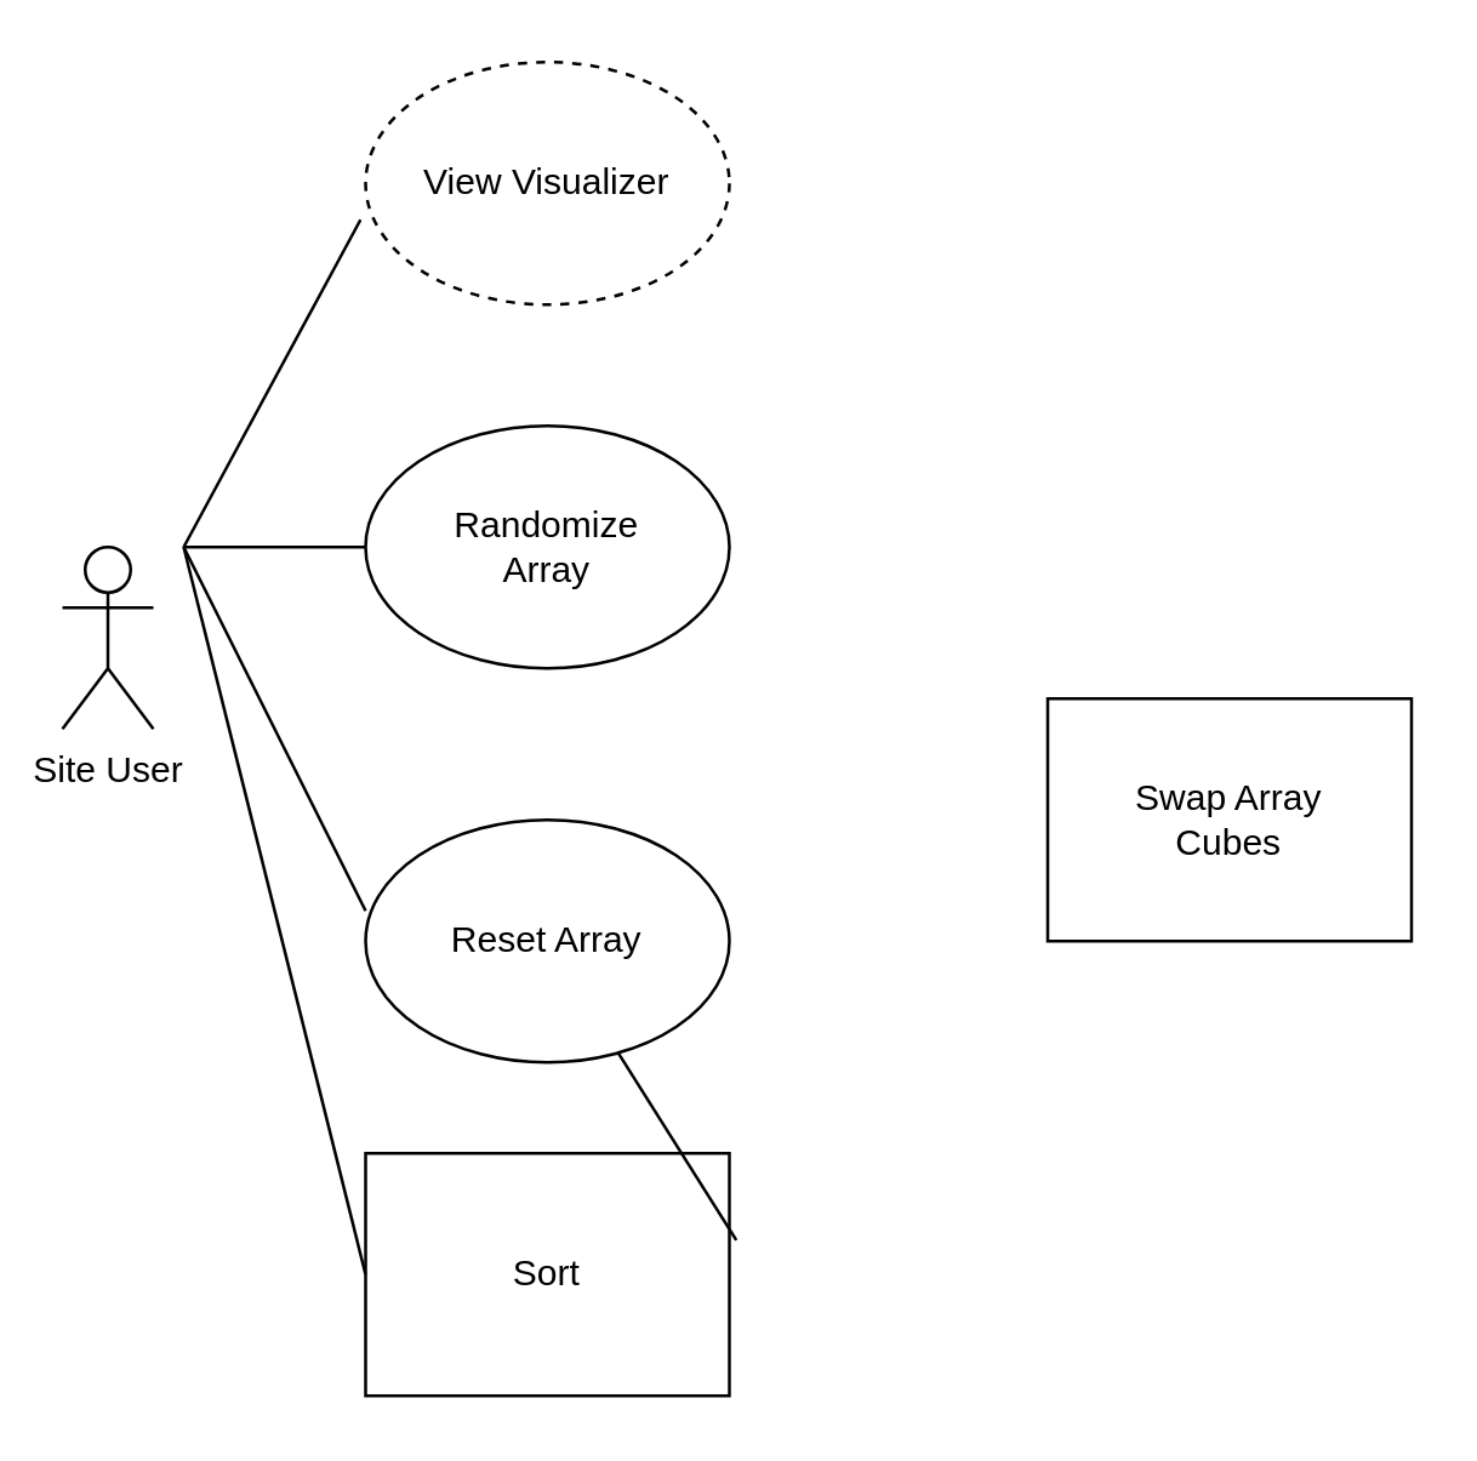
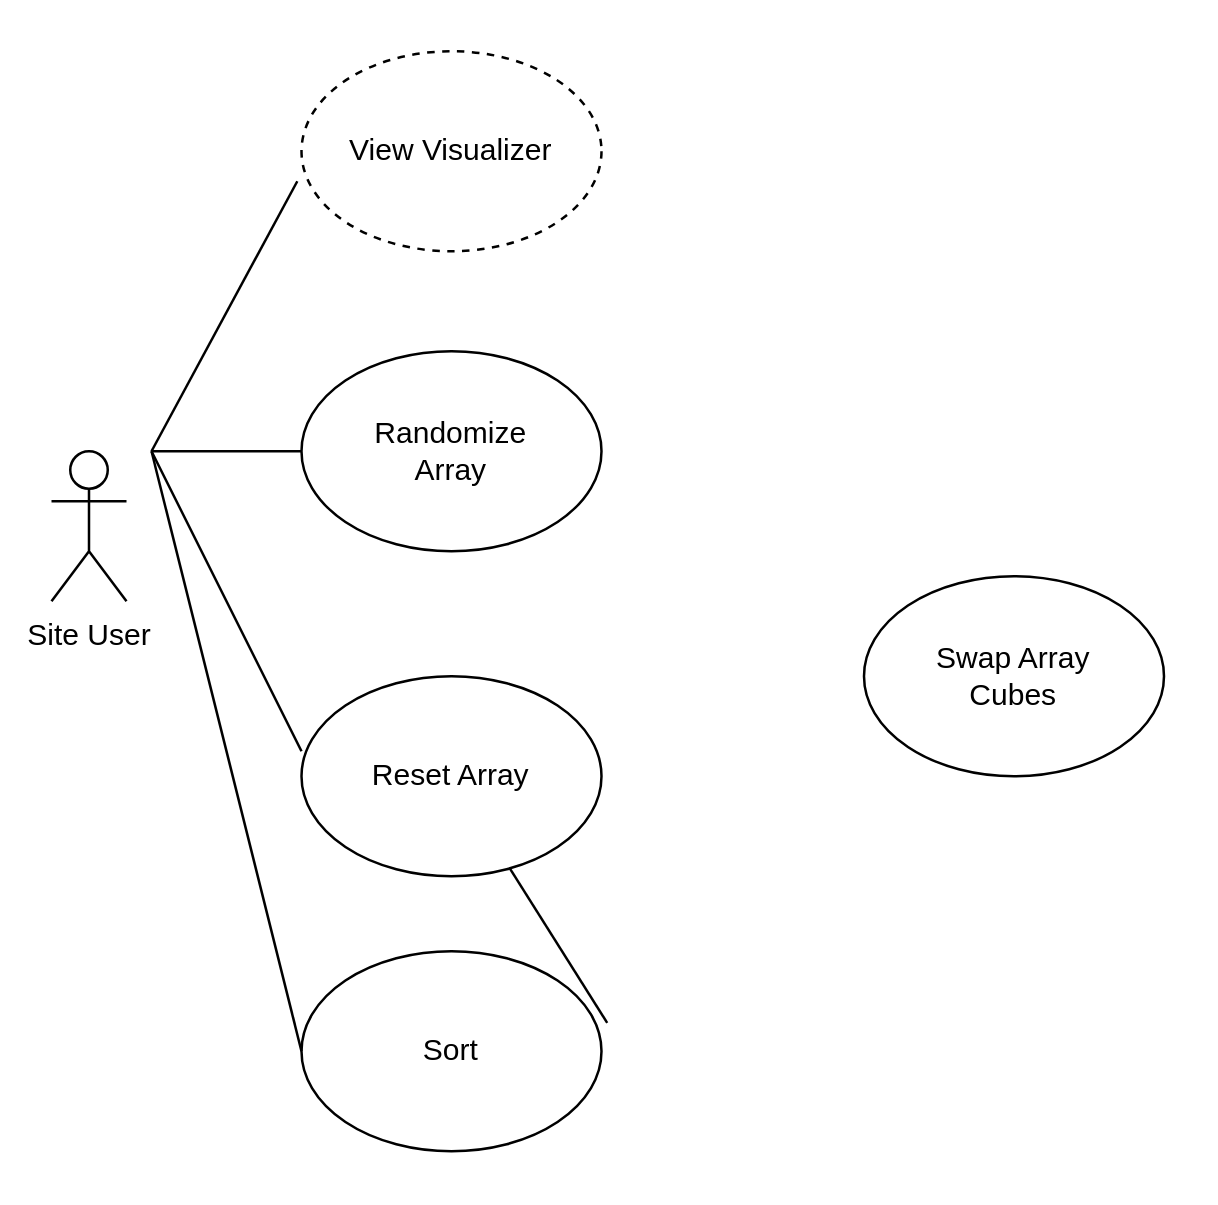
  <mxCell id="0" />
  <mxCell id="1" parent="0" />
  <mxCell id="2" value="Site User" style="shape=umlActor;verticalLabelPosition=bottom;verticalAlign=top;html=1;outlineConnect=0;" vertex="1" parent="1"><mxGeometry x="20" y="180" width="30" height="60" as="geometry" /></mxCell>
  <mxCell id="3" value="View Visualizer" style="ellipse;whiteSpace=wrap;html=1;dashed=1;" vertex="1" parent="1"><mxGeometry x="120" y="20" width="120" height="80" as="geometry" /></mxCell>
  <mxCell id="4" value="Randomize&lt;br&gt;Array" style="ellipse;whiteSpace=wrap;html=1;" vertex="1" parent="1"><mxGeometry x="120" y="140" width="120" height="80" as="geometry" /></mxCell>
- <mxCell id="5" value="Sort" style="whiteSpace=wrap;html=1;rounded=0;" vertex="1" parent="1"><mxGeometry x="120" y="380" width="120" height="80" as="geometry" /></mxCell>
- <mxCell id="6" value="Swap Array&lt;br&gt;Cubes" style="whiteSpace=wrap;html=1;rounded=0;" vertex="1" parent="1"><mxGeometry x="345" y="230" width="120" height="80" as="geometry" /></mxCell>
+ <mxCell id="5" value="Sort" style="ellipse;whiteSpace=wrap;html=1;" vertex="1" parent="1"><mxGeometry x="120" y="380" width="120" height="80" as="geometry" /></mxCell>
+ <mxCell id="6" value="Swap Array&lt;br&gt;Cubes" style="ellipse;whiteSpace=wrap;html=1;" vertex="1" parent="1"><mxGeometry x="345" y="230" width="120" height="80" as="geometry" /></mxCell>
  <mxCell id="7" value="Reset Array" style="ellipse;whiteSpace=wrap;html=1;" vertex="1" parent="1"><mxGeometry x="120" y="270" width="120" height="80" as="geometry" /></mxCell>
  <mxCell id="8" value="" style="endArrow=none;html=1;rounded=0;entryX=-0.014;entryY=0.65;entryDx=0;entryDy=0;entryPerimeter=0;" edge="1" parent="1" target="3"><mxGeometry width="50" height="50" relative="1" as="geometry"><mxPoint x="60" y="180" as="sourcePoint" /><mxPoint x="100" y="120" as="targetPoint" /></mxGeometry></mxCell>
  <mxCell id="9" value="" style="endArrow=none;html=1;rounded=0;" edge="1" parent="1"><mxGeometry width="50" height="50" relative="1" as="geometry"><mxPoint x="60" y="180" as="sourcePoint" /><mxPoint x="120" y="180" as="targetPoint" /></mxGeometry></mxCell>
  <mxCell id="10" value="" style="endArrow=none;html=1;rounded=0;entryX=0;entryY=0.375;entryDx=0;entryDy=0;entryPerimeter=0;" edge="1" parent="1" target="7"><mxGeometry width="50" height="50" relative="1" as="geometry"><mxPoint x="60" y="180" as="sourcePoint" /><mxPoint x="320" y="240" as="targetPoint" /></mxGeometry></mxCell>
  <mxCell id="11" value="" style="endArrow=none;html=1;rounded=0;entryX=0;entryY=0.5;entryDx=0;entryDy=0;" edge="1" parent="1" target="5"><mxGeometry width="50" height="50" relative="1" as="geometry"><mxPoint x="60" y="180" as="sourcePoint" /><mxPoint x="320" y="240" as="targetPoint" /></mxGeometry></mxCell>
  <mxCell id="12" value="" style="endArrow=none;html=1;rounded=0;exitX=1.019;exitY=0.358;exitDx=0;exitDy=0;exitPerimeter=0;" edge="1" parent="1" source="5" target="7"><mxGeometry width="50" height="50" relative="1" as="geometry"><mxPoint x="270" y="290" as="sourcePoint" /><mxPoint x="320" y="240" as="targetPoint" /></mxGeometry></mxCell>
